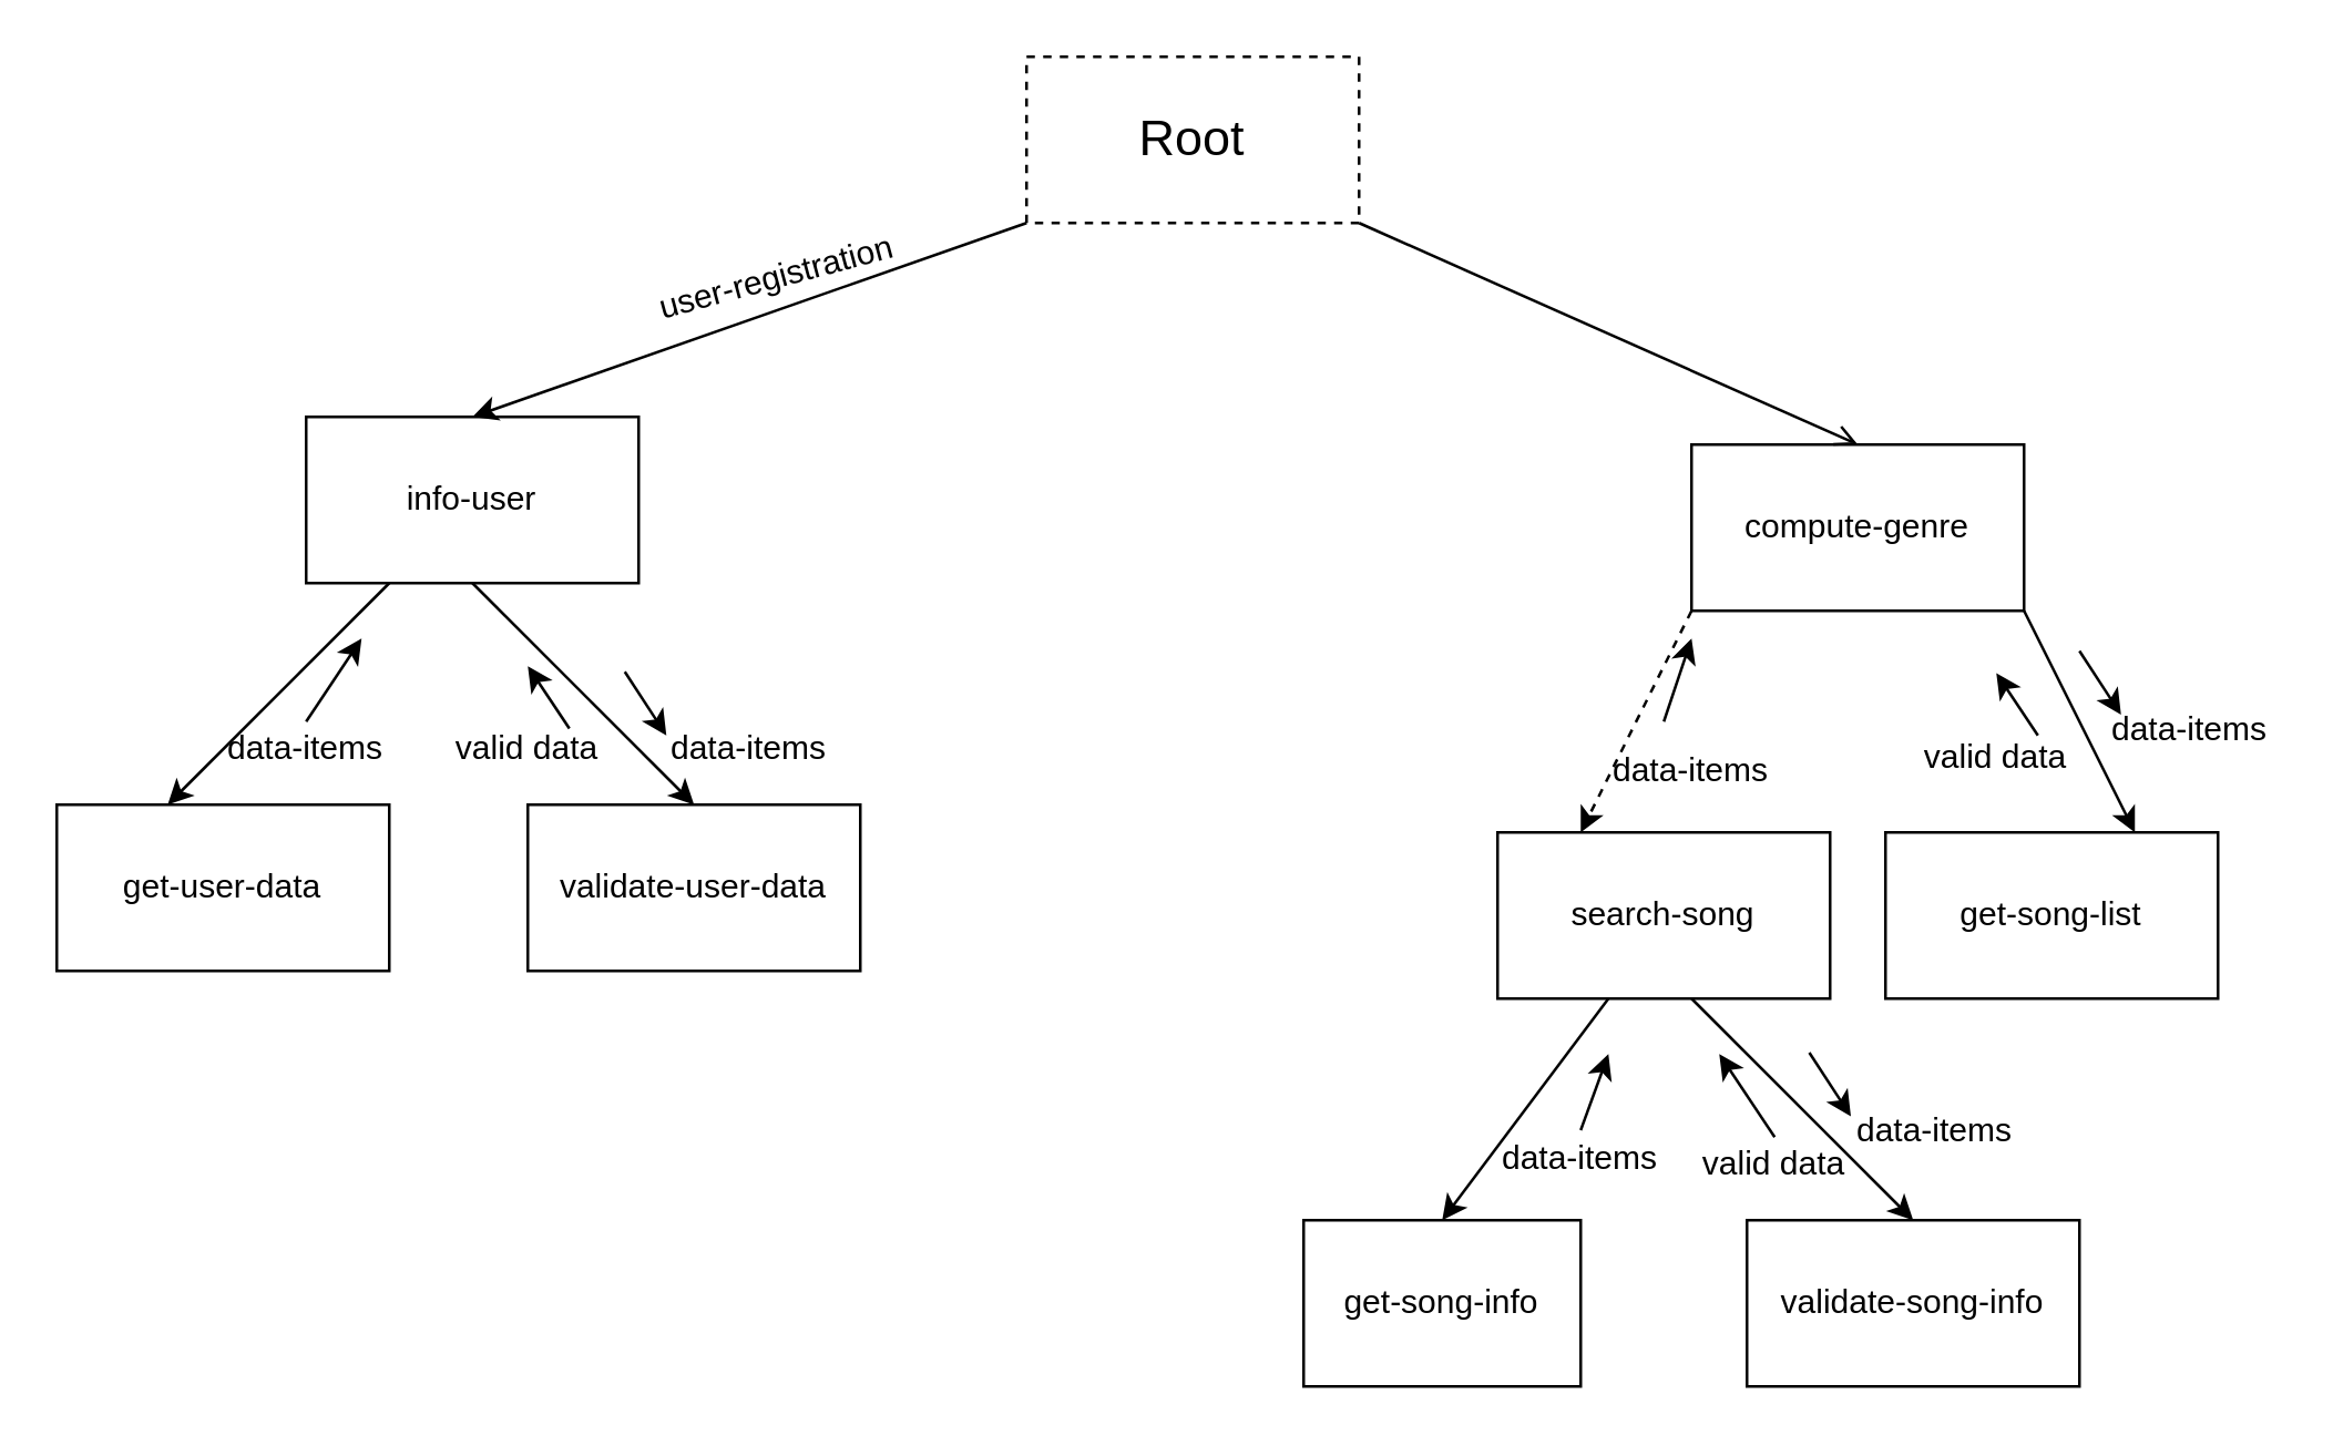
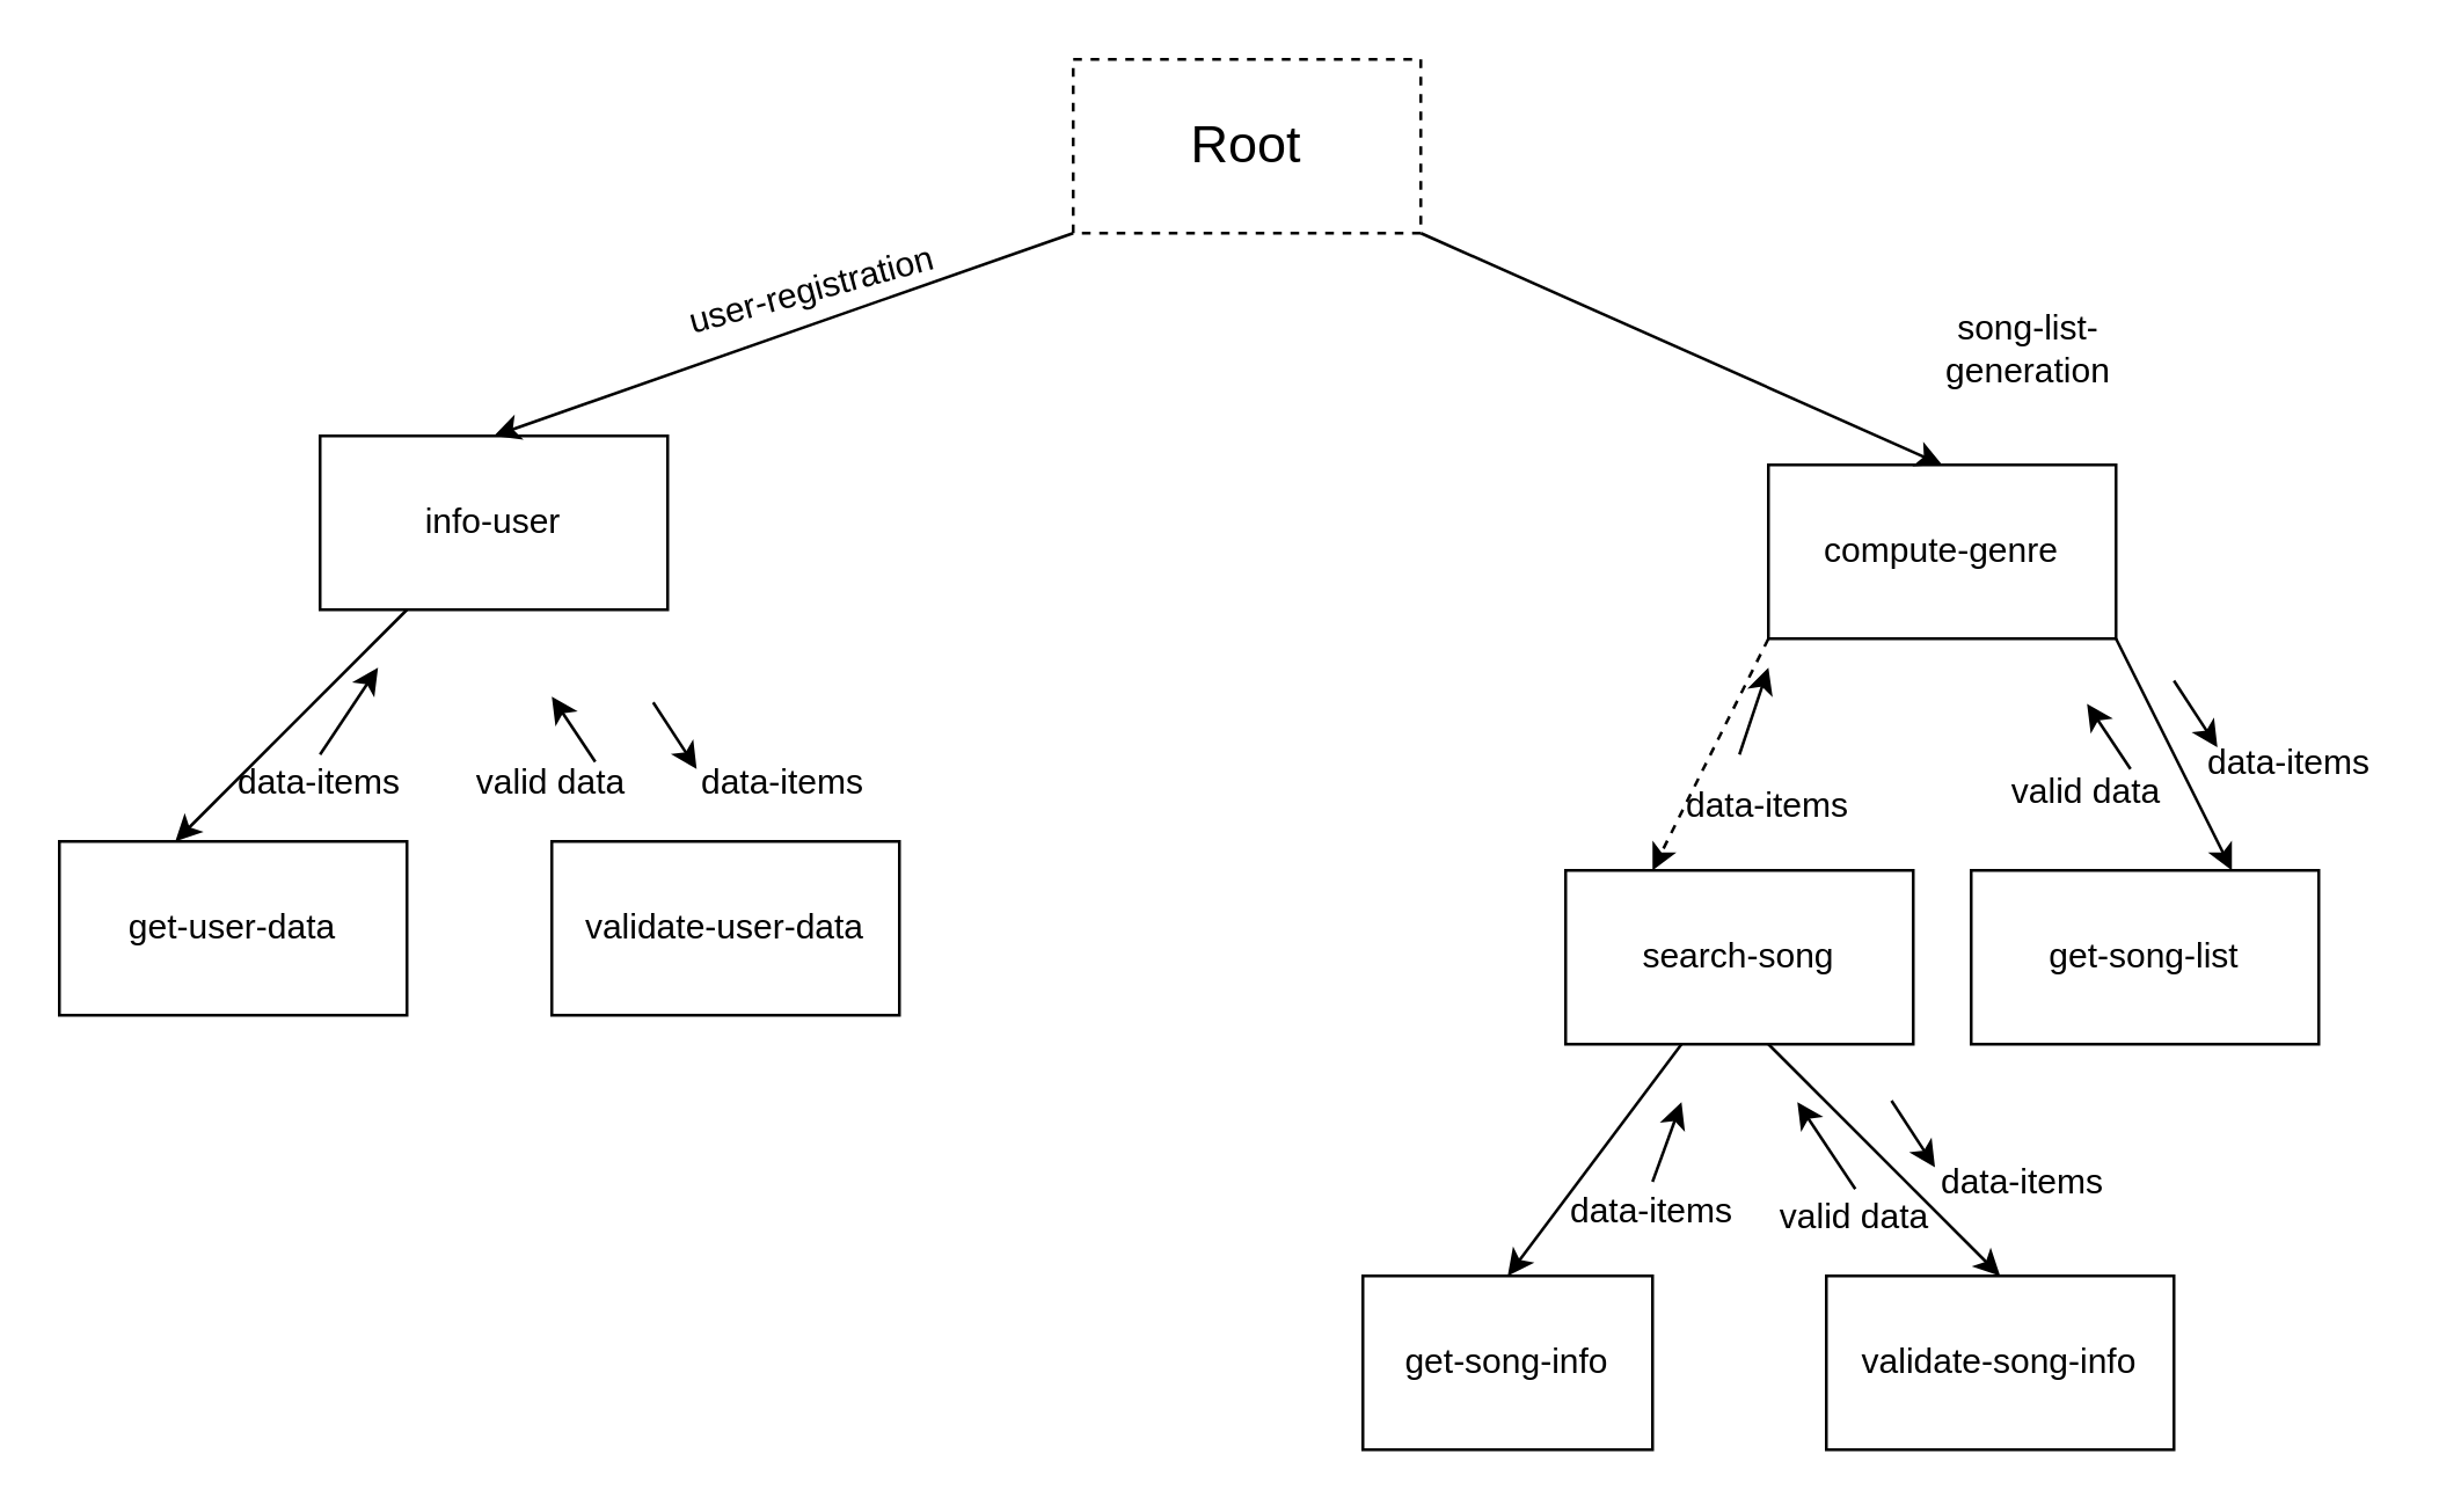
  <mxCell id="0" />
  <mxCell id="1" parent="0" />
  <mxCell id="2" value="&lt;font style=&quot;font-size: 18px;&quot;&gt;Root&lt;/font&gt;" style="rounded=0;whiteSpace=wrap;html=1;dashed=1;" parent="1" vertex="1"><mxGeometry x="370" y="20" width="120" height="60" as="geometry" /></mxCell>
  <mxCell id="3" value="info-user" style="rounded=0;whiteSpace=wrap;html=1;" parent="1" vertex="1"><mxGeometry x="110" y="150" width="120" height="60" as="geometry" /></mxCell>
  <mxCell id="4" value="compute-genre" style="rounded=0;whiteSpace=wrap;html=1;" parent="1" vertex="1"><mxGeometry x="610" y="160" width="120" height="60" as="geometry" /></mxCell>
  <mxCell id="5" value="get-user-data" style="rounded=0;whiteSpace=wrap;html=1;" parent="1" vertex="1"><mxGeometry x="20" y="290" width="120" height="60" as="geometry" /></mxCell>
  <mxCell id="6" value="validate-user-data" style="rounded=0;whiteSpace=wrap;html=1;" parent="1" vertex="1"><mxGeometry x="190" y="290" width="120" height="60" as="geometry" /></mxCell>
  <mxCell id="7" value="search-song" style="rounded=0;whiteSpace=wrap;html=1;" parent="1" vertex="1"><mxGeometry x="540" y="300" width="120" height="60" as="geometry" /></mxCell>
  <mxCell id="8" value="get-song-list" style="rounded=0;whiteSpace=wrap;html=1;" parent="1" vertex="1"><mxGeometry x="680" y="300" width="120" height="60" as="geometry" /></mxCell>
  <mxCell id="9" value="get-song-info" style="rounded=0;whiteSpace=wrap;html=1;" parent="1" vertex="1"><mxGeometry x="470" y="440" width="100" height="60" as="geometry" /></mxCell>
  <mxCell id="10" value="validate-song-info" style="rounded=0;whiteSpace=wrap;html=1;" parent="1" vertex="1"><mxGeometry x="630" y="440" width="120" height="60" as="geometry" /></mxCell>
  <mxCell id="11" value="" style="endArrow=classic;html=1;rounded=0;entryX=0.25;entryY=1;entryDx=0;entryDy=0;exitX=0.25;exitY=1;exitDx=0;exitDy=0;" parent="1" source="3" edge="1"><mxGeometry width="50" height="50" relative="1" as="geometry"><mxPoint x="110" y="240" as="sourcePoint" /><mxPoint x="60" y="290" as="targetPoint" /></mxGeometry></mxCell>
  <mxCell id="12" value="data-items" style="text;html=1;align=center;verticalAlign=middle;whiteSpace=wrap;rounded=0;" parent="1" vertex="1"><mxGeometry x="80" y="260" width="60" height="20" as="geometry" /></mxCell>
  <mxCell id="13" value="data-items" style="text;html=1;align=center;verticalAlign=middle;whiteSpace=wrap;rounded=0;" parent="1" vertex="1"><mxGeometry x="240" y="265" width="60" height="10" as="geometry" /></mxCell>
- <mxCell id="14" value="" style="endArrow=classic;html=1;rounded=0;entryX=0.5;entryY=0;entryDx=0;entryDy=0;exitX=0.5;exitY=1;exitDx=0;exitDy=0;" parent="1" source="3" target="6" edge="1"><mxGeometry width="50" height="50" relative="1" as="geometry"><mxPoint x="190" y="220" as="sourcePoint" /><mxPoint x="120" y="290" as="targetPoint" /></mxGeometry></mxCell>
  <mxCell id="15" value="valid data" style="text;html=1;align=center;verticalAlign=middle;whiteSpace=wrap;rounded=0;" parent="1" vertex="1"><mxGeometry x="160" y="262.5" width="60" height="15" as="geometry" /></mxCell>
  <mxCell id="16" value="" style="endArrow=classic;html=1;rounded=0;exitX=0.75;exitY=0;exitDx=0;exitDy=0;" parent="1" source="15" edge="1"><mxGeometry width="50" height="50" relative="1" as="geometry"><mxPoint x="145" y="280" as="sourcePoint" /><mxPoint x="190" y="240" as="targetPoint" /></mxGeometry></mxCell>
  <mxCell id="17" value="" style="endArrow=classic;html=1;rounded=0;exitX=0.75;exitY=0;exitDx=0;exitDy=0;" parent="1" edge="1"><mxGeometry width="50" height="50" relative="1" as="geometry"><mxPoint x="225" y="242" as="sourcePoint" /><mxPoint x="240" y="265" as="targetPoint" /></mxGeometry></mxCell>
  <mxCell id="18" value="" style="endArrow=classic;html=1;rounded=0;exitX=0.5;exitY=0;exitDx=0;exitDy=0;" parent="1" source="12" edge="1"><mxGeometry width="50" height="50" relative="1" as="geometry"><mxPoint x="125" y="265" as="sourcePoint" /><mxPoint x="130" y="230" as="targetPoint" /></mxGeometry></mxCell>
  <mxCell id="19" value="" style="endArrow=classic;html=1;rounded=0;exitX=0;exitY=1;exitDx=0;exitDy=0;entryX=0.5;entryY=0;entryDx=0;entryDy=0;" parent="1" source="2" target="3" edge="1"><mxGeometry width="50" height="50" relative="1" as="geometry"><mxPoint x="380" y="50" as="sourcePoint" /><mxPoint x="330" y="100" as="targetPoint" /></mxGeometry></mxCell>
  <mxCell id="20" value="user-registration" style="text;html=1;align=center;verticalAlign=middle;whiteSpace=wrap;rounded=0;rotation=-15;" parent="1" vertex="1"><mxGeometry x="230" y="90" width="100" height="20" as="geometry" /></mxCell>
- <mxCell id="21" value="" style="endArrow=open;html=1;rounded=0;exitX=1;exitY=1;exitDx=0;exitDy=0;entryX=0.5;entryY=0;entryDx=0;entryDy=0;" parent="1" source="2" target="4" edge="1"><mxGeometry width="50" height="50" relative="1" as="geometry"><mxPoint x="495" y="80" as="sourcePoint" /><mxPoint x="445" y="130" as="targetPoint" /></mxGeometry></mxCell>
+ <mxCell id="21" value="" style="endArrow=classic;html=1;rounded=0;exitX=1;exitY=1;exitDx=0;exitDy=0;entryX=0.5;entryY=0;entryDx=0;entryDy=0;" parent="1" source="2" target="4" edge="1"><mxGeometry width="50" height="50" relative="1" as="geometry"><mxPoint x="495" y="80" as="sourcePoint" /><mxPoint x="445" y="130" as="targetPoint" /></mxGeometry></mxCell>
+ <mxCell id="22" value="song-list-generation" style="text;html=1;align=center;verticalAlign=middle;whiteSpace=wrap;rounded=0;" parent="1" vertex="1"><mxGeometry x="670" y="110" width="60" height="20" as="geometry" /></mxCell>
  <mxCell id="23" value="" style="endArrow=classic;html=1;rounded=0;entryX=0.25;entryY=0;entryDx=0;entryDy=0;exitX=0;exitY=1;exitDx=0;exitDy=0;dashed=1;" parent="1" target="7" edge="1" source="4"><mxGeometry width="50" height="50" relative="1" as="geometry"><mxPoint x="640" y="220" as="sourcePoint" /><mxPoint x="560" y="300" as="targetPoint" /></mxGeometry></mxCell>
  <mxCell id="24" value="data-items" style="text;html=1;align=center;verticalAlign=middle;whiteSpace=wrap;rounded=0;" parent="1" vertex="1"><mxGeometry x="580" y="267.5" width="60" height="20" as="geometry" /></mxCell>
  <mxCell id="25" value="" style="endArrow=classic;html=1;rounded=0;" parent="1" edge="1"><mxGeometry width="50" height="50" relative="1" as="geometry"><mxPoint x="600" y="260" as="sourcePoint" /><mxPoint x="610" y="230" as="targetPoint" /></mxGeometry></mxCell>
  <mxCell id="26" value="data-items" style="text;html=1;align=center;verticalAlign=middle;whiteSpace=wrap;rounded=0;" vertex="1" parent="1"><mxGeometry x="760" y="257.5" width="60" height="10" as="geometry" /></mxCell>
  <mxCell id="27" value="valid data" style="text;html=1;align=center;verticalAlign=middle;whiteSpace=wrap;rounded=0;" vertex="1" parent="1"><mxGeometry x="690" y="265" width="60" height="15" as="geometry" /></mxCell>
  <mxCell id="28" value="" style="endArrow=classic;html=1;rounded=0;exitX=0.75;exitY=0;exitDx=0;exitDy=0;" edge="1" parent="1" source="27"><mxGeometry width="50" height="50" relative="1" as="geometry"><mxPoint x="675" y="282.5" as="sourcePoint" /><mxPoint x="720" y="242.5" as="targetPoint" /></mxGeometry></mxCell>
  <mxCell id="29" value="" style="endArrow=classic;html=1;rounded=0;exitX=0.75;exitY=0;exitDx=0;exitDy=0;" edge="1" parent="1"><mxGeometry width="50" height="50" relative="1" as="geometry"><mxPoint x="750" y="234.5" as="sourcePoint" /><mxPoint x="765" y="257.5" as="targetPoint" /></mxGeometry></mxCell>
  <mxCell id="30" value="" style="endArrow=classic;html=1;rounded=0;entryX=0.75;entryY=0;entryDx=0;entryDy=0;exitX=1;exitY=1;exitDx=0;exitDy=0;" edge="1" parent="1" source="4" target="8"><mxGeometry width="50" height="50" relative="1" as="geometry"><mxPoint x="680" y="220" as="sourcePoint" /><mxPoint x="760" y="300" as="targetPoint" /></mxGeometry></mxCell>
  <mxCell id="31" value="" style="endArrow=classic;html=1;rounded=0;entryX=0.5;entryY=0;entryDx=0;entryDy=0;exitX=0.25;exitY=1;exitDx=0;exitDy=0;" edge="1" parent="1" target="9"><mxGeometry width="50" height="50" relative="1" as="geometry"><mxPoint x="580" y="360" as="sourcePoint" /><mxPoint x="520" y="440" as="targetPoint" /></mxGeometry></mxCell>
  <mxCell id="32" value="data-items" style="text;html=1;align=center;verticalAlign=middle;whiteSpace=wrap;rounded=0;" vertex="1" parent="1"><mxGeometry x="540" y="407.5" width="60" height="20" as="geometry" /></mxCell>
  <mxCell id="33" value="" style="endArrow=classic;html=1;rounded=0;exitX=0.5;exitY=0;exitDx=0;exitDy=0;" edge="1" parent="1" source="32"><mxGeometry width="50" height="50" relative="1" as="geometry"><mxPoint x="575" y="415" as="sourcePoint" /><mxPoint x="580" y="380" as="targetPoint" /></mxGeometry></mxCell>
  <mxCell id="34" value="data-items" style="text;html=1;align=center;verticalAlign=middle;whiteSpace=wrap;rounded=0;" vertex="1" parent="1"><mxGeometry x="667.5" y="402.5" width="60" height="10" as="geometry" /></mxCell>
  <mxCell id="35" value="valid data" style="text;html=1;align=center;verticalAlign=middle;whiteSpace=wrap;rounded=0;" vertex="1" parent="1"><mxGeometry x="610" y="412.5" width="60" height="15" as="geometry" /></mxCell>
  <mxCell id="36" value="" style="endArrow=classic;html=1;rounded=0;" edge="1" parent="1"><mxGeometry width="50" height="50" relative="1" as="geometry"><mxPoint x="640" y="410" as="sourcePoint" /><mxPoint x="620" y="380" as="targetPoint" /></mxGeometry></mxCell>
  <mxCell id="37" value="" style="endArrow=classic;html=1;rounded=0;exitX=0.75;exitY=0;exitDx=0;exitDy=0;" edge="1" parent="1"><mxGeometry width="50" height="50" relative="1" as="geometry"><mxPoint x="652.5" y="379.5" as="sourcePoint" /><mxPoint x="667.5" y="402.5" as="targetPoint" /></mxGeometry></mxCell>
  <mxCell id="38" value="" style="endArrow=classic;html=1;rounded=0;exitX=0.5;exitY=1;exitDx=0;exitDy=0;entryX=0.5;entryY=0;entryDx=0;entryDy=0;" edge="1" parent="1" target="10"><mxGeometry width="50" height="50" relative="1" as="geometry"><mxPoint x="610" y="360" as="sourcePoint" /><mxPoint x="760" y="420" as="targetPoint" /></mxGeometry></mxCell>
